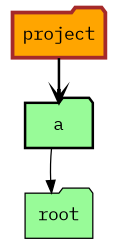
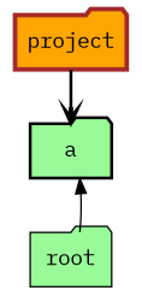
  digraph {
    fontname="IBM Plex Mono"
    node [color=black fillcolor=palegreen fontname="IBM Plex Mono" shape=folder style=filled]
    edge [fontname="IBM Plex Mono"]
    n1 [color=brown fillcolor=orange label=project penwidth=3]
    n2 [label=a penwidth=2]
    n3 [label=root penwidth=1]
    n1 -> n2 [arrowhead=vee style=bold]
-   n2 -> n3 [arrowhead=normal style=solid]
+   n3 -> n2 [arrowhead=normal style=solid]
  }
